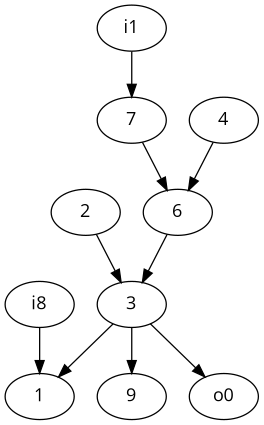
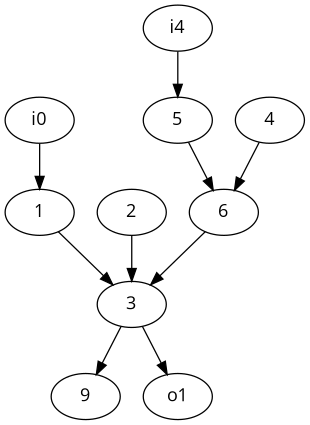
  digraph {
    fontname="Open Sans"
    node [fontname="Open Sans"]
    edge [fontname="Open Sans"]
-   i0 [label=i8]
+   i0
    1
    3
    2
    9
-   o0
-   i1
-   5 [label=7]
+   o0 [label=o1]
+   i1 [label=i4]
+   5
    4
    6
    i0 -> 1
-   3 -> 1
+   1 -> 3
    3 -> 9
    3 -> o0
    2 -> 3
    i1 -> 5
    5 -> 6
    4 -> 6
    6 -> 3
  }
